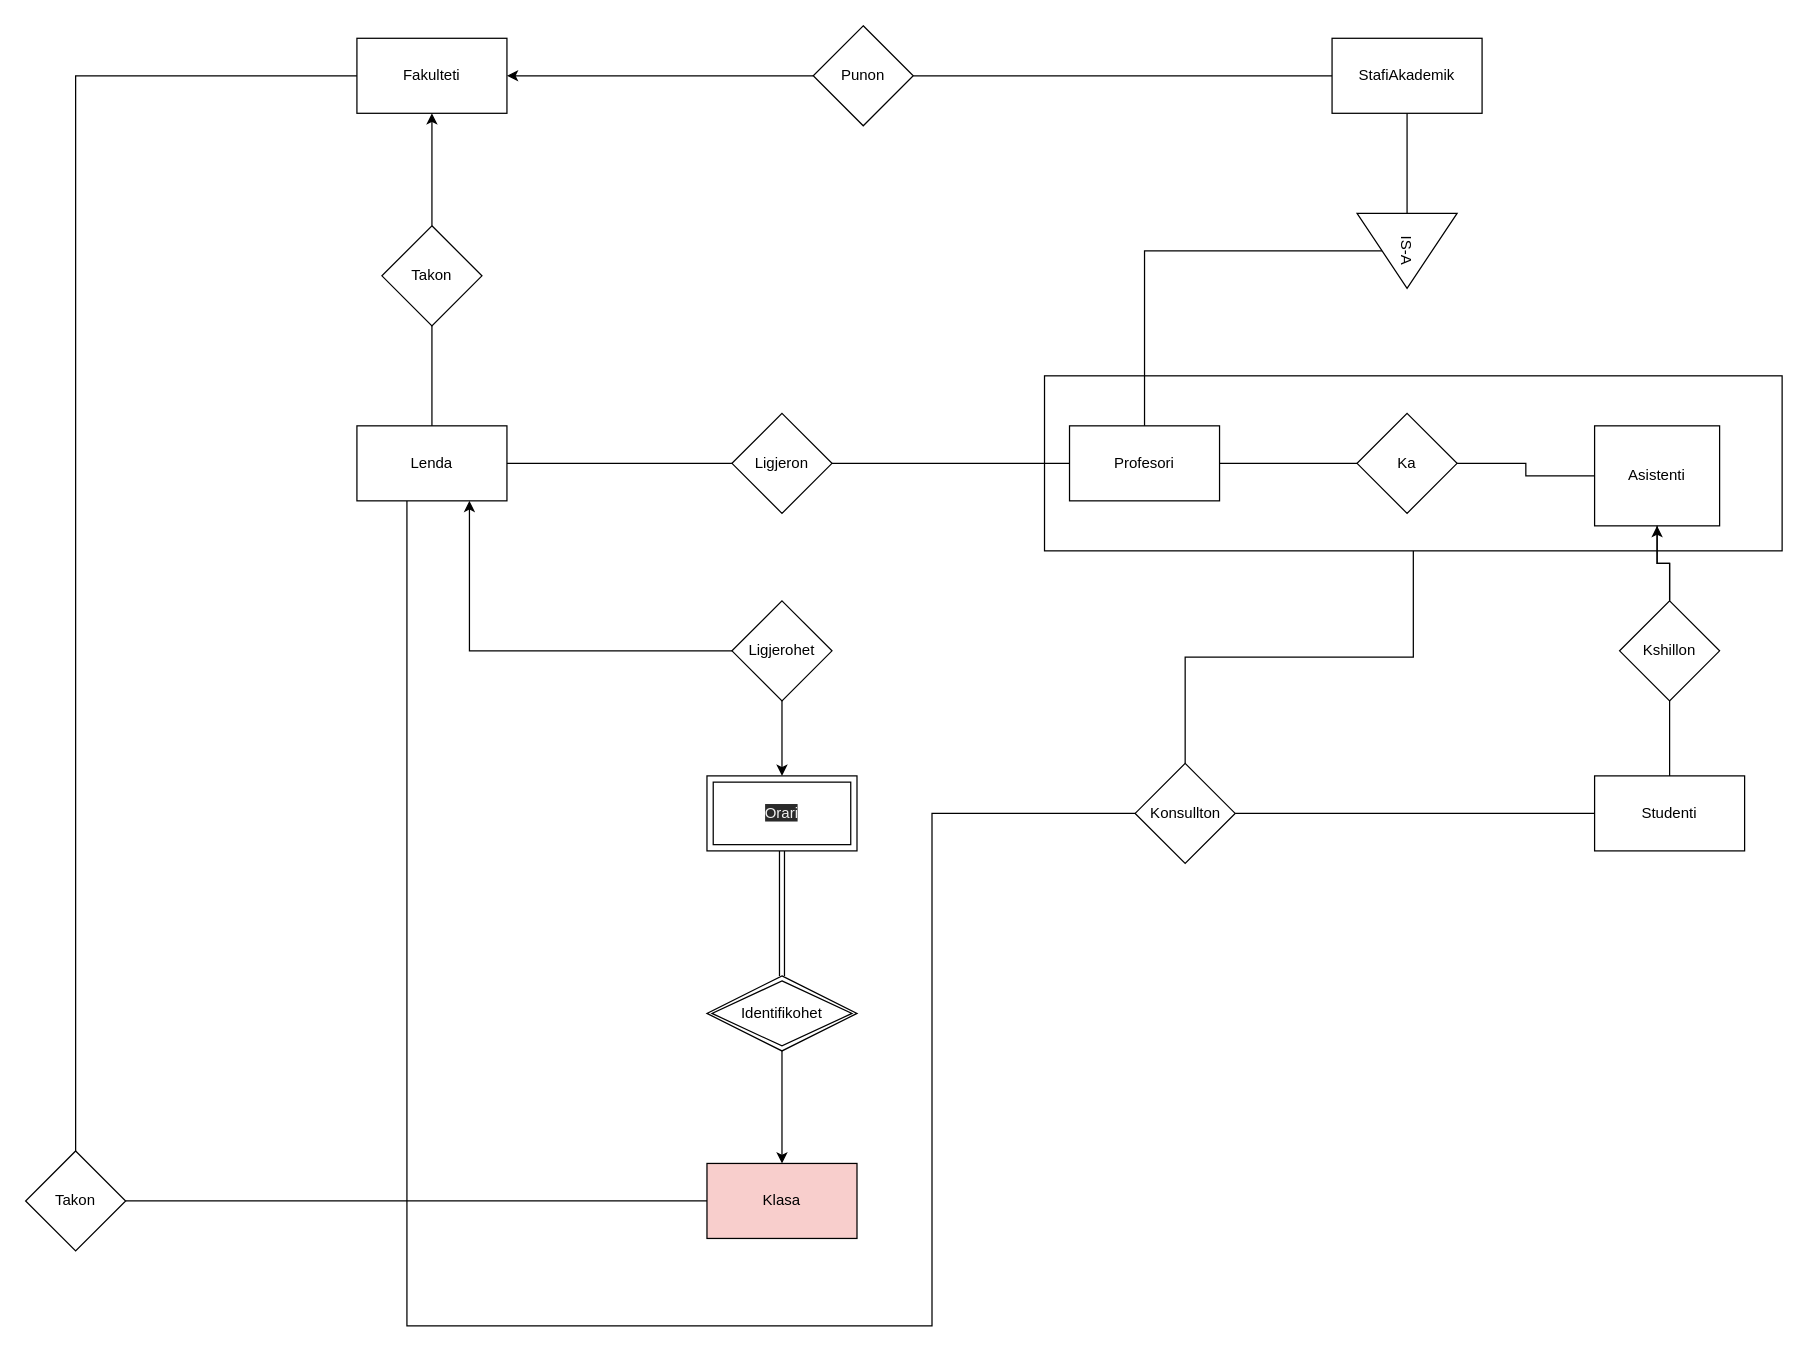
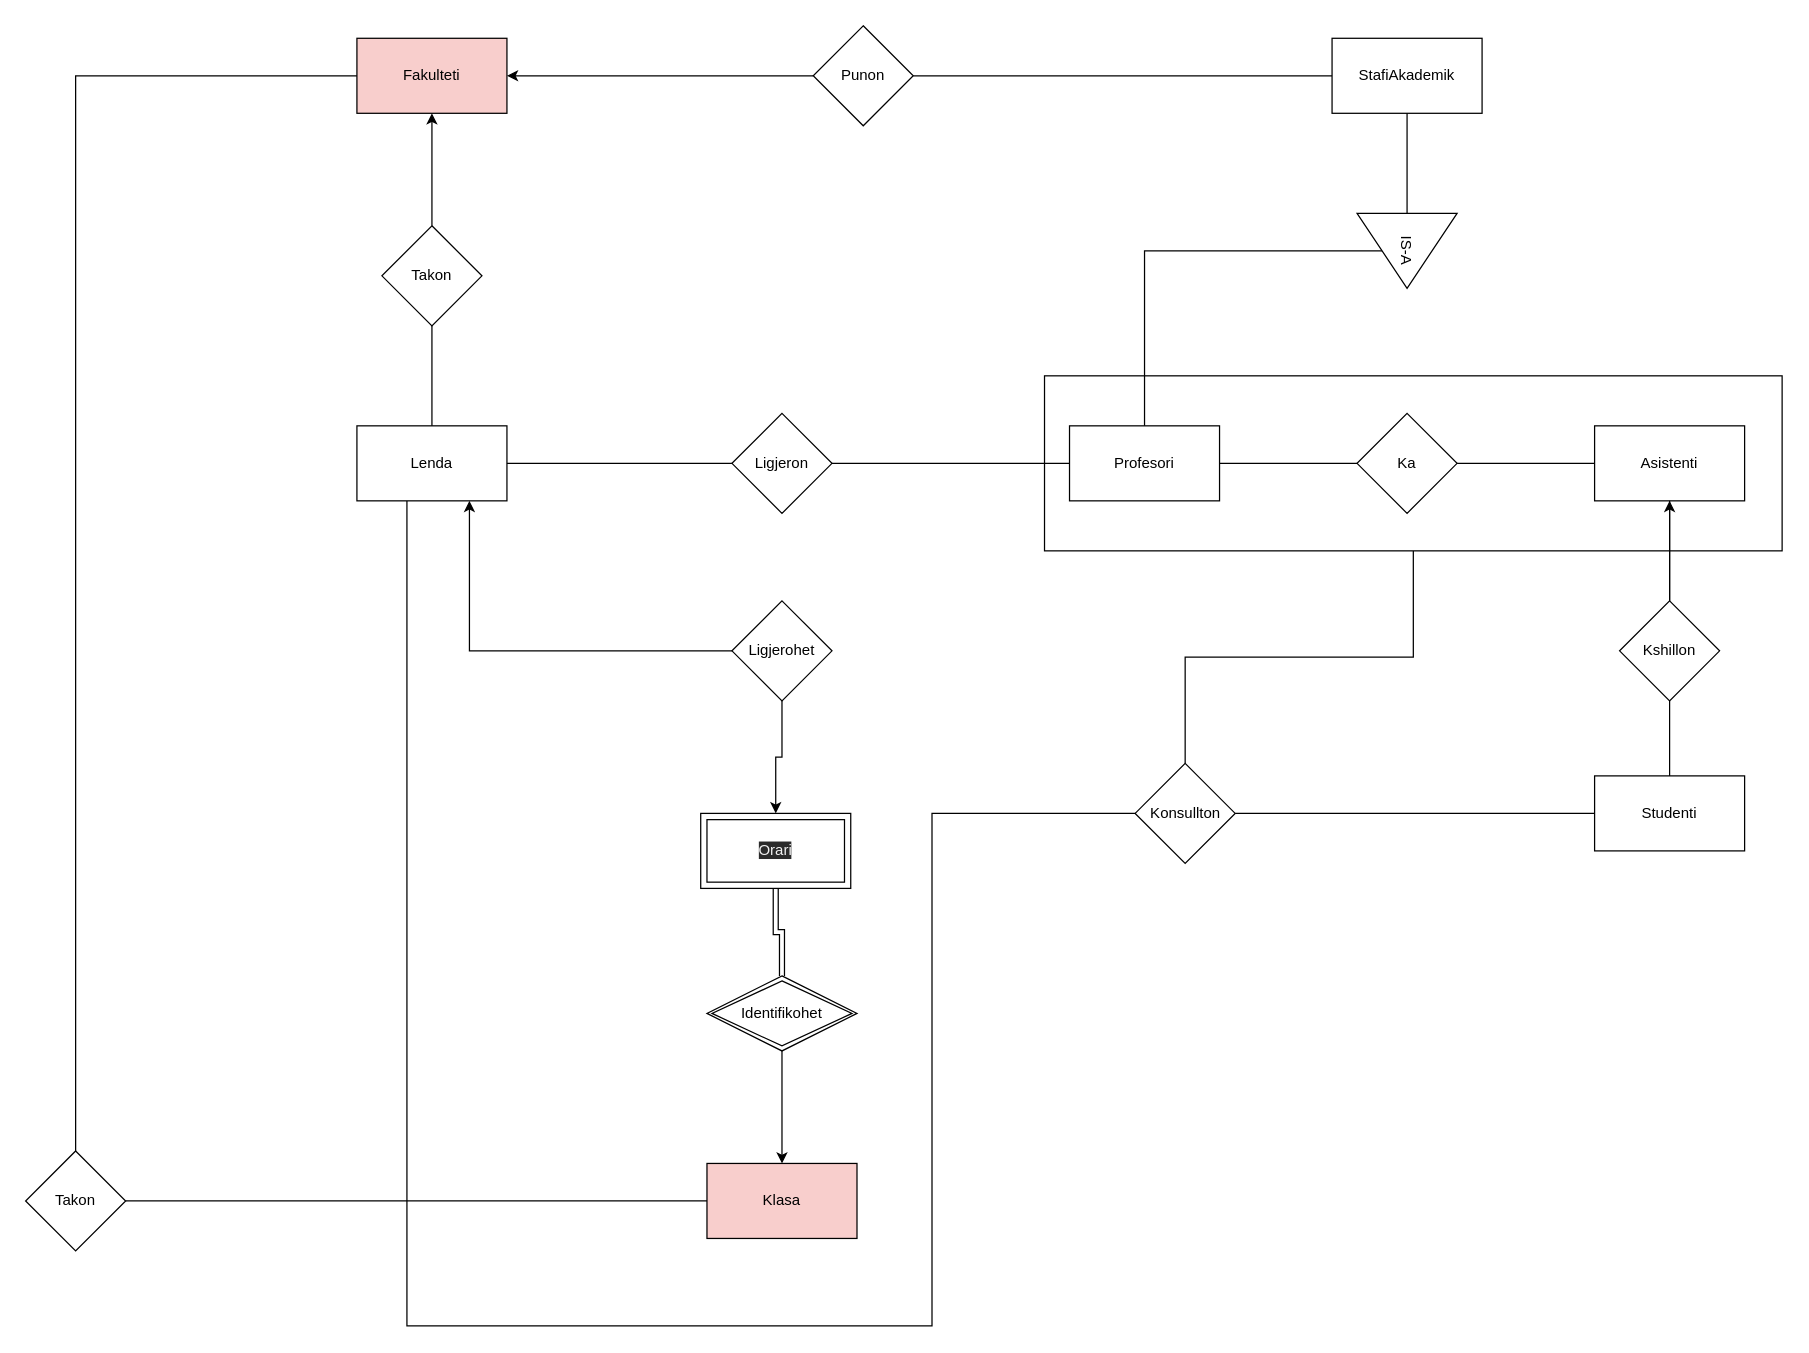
  <mxCell id="0" />
  <mxCell id="1" parent="0" />
  <mxCell id="2" style="edgeStyle=orthogonalEdgeStyle;rounded=0;orthogonalLoop=1;jettySize=auto;html=1;entryX=0.5;entryY=0;entryDx=0;entryDy=0;endArrow=none;endFill=0;" edge="1" parent="1" source="3" target="36"><mxGeometry relative="1" as="geometry" /></mxCell>
  <mxCell id="3" value="" style="rounded=0;whiteSpace=wrap;html=1;" vertex="1" parent="1"><mxGeometry x="835" y="300" width="590" height="140" as="geometry" /></mxCell>
  <mxCell id="4" style="edgeStyle=orthogonalEdgeStyle;rounded=0;orthogonalLoop=1;jettySize=auto;html=1;endArrow=none;endFill=0;" edge="1" parent="1" source="9"><mxGeometry relative="1" as="geometry"><mxPoint x="745" y="420" as="sourcePoint" /><mxPoint x="945" y="650" as="targetPoint" /><Array as="points"><mxPoint x="325" y="1060" /><mxPoint x="745" y="1060" /><mxPoint x="745" y="650" /></Array></mxGeometry></mxCell>
- <mxCell id="5" value="Fakulteti" style="rounded=0;whiteSpace=wrap;html=1;" vertex="1" parent="1"><mxGeometry x="285" y="30" width="120" height="60" as="geometry" /></mxCell>
+ <mxCell id="5" value="Fakulteti" style="rounded=0;whiteSpace=wrap;html=1;fillColor=#f8cecc;" vertex="1" parent="1"><mxGeometry x="285" y="30" width="120" height="60" as="geometry" /></mxCell>
  <mxCell id="6" value="StafiAkademik" style="rounded=0;whiteSpace=wrap;html=1;" vertex="1" parent="1"><mxGeometry x="1065" y="30" width="120" height="60" as="geometry" /></mxCell>
  <mxCell id="7" value="Profesori" style="rounded=0;whiteSpace=wrap;html=1;" vertex="1" parent="1"><mxGeometry x="855" y="340" width="120" height="60" as="geometry" /></mxCell>
- <mxCell id="8" value="Asistenti" style="rounded=0;whiteSpace=wrap;html=1;" vertex="1" parent="1"><mxGeometry x="1275" y="340" width="100" height="80" as="geometry" /></mxCell>
+ <mxCell id="8" value="Asistenti" style="rounded=0;whiteSpace=wrap;html=1;" vertex="1" parent="1"><mxGeometry x="1275" y="340" width="120" height="60" as="geometry" /></mxCell>
  <mxCell id="9" value="Lenda" style="rounded=0;whiteSpace=wrap;html=1;" vertex="1" parent="1"><mxGeometry x="285" y="340" width="120" height="60" as="geometry" /></mxCell>
  <mxCell id="10" style="edgeStyle=orthogonalEdgeStyle;rounded=0;orthogonalLoop=1;jettySize=auto;html=1;entryX=1;entryY=0.5;entryDx=0;entryDy=0;endArrow=none;endFill=0;" edge="1" parent="1" source="11" target="36"><mxGeometry relative="1" as="geometry" /></mxCell>
  <mxCell id="11" value="Studenti" style="rounded=0;whiteSpace=wrap;html=1;" vertex="1" parent="1"><mxGeometry x="1275" y="620" width="120" height="60" as="geometry" /></mxCell>
  <mxCell id="12" style="edgeStyle=orthogonalEdgeStyle;rounded=0;orthogonalLoop=1;jettySize=auto;html=1;endArrow=classic;endFill=1;" edge="1" parent="1" source="14" target="5"><mxGeometry relative="1" as="geometry" /></mxCell>
  <mxCell id="13" style="edgeStyle=orthogonalEdgeStyle;rounded=0;orthogonalLoop=1;jettySize=auto;html=1;endArrow=none;endFill=0;" edge="1" parent="1" source="14" target="6"><mxGeometry relative="1" as="geometry" /></mxCell>
  <mxCell id="14" value="Punon" style="rhombus;whiteSpace=wrap;html=1;" vertex="1" parent="1"><mxGeometry x="650" y="20" width="80" height="80" as="geometry" /></mxCell>
  <mxCell id="15" style="edgeStyle=orthogonalEdgeStyle;rounded=0;orthogonalLoop=1;jettySize=auto;html=1;endArrow=none;endFill=0;" edge="1" parent="1" source="17" target="7"><mxGeometry relative="1" as="geometry" /></mxCell>
  <mxCell id="16" style="edgeStyle=orthogonalEdgeStyle;rounded=0;orthogonalLoop=1;jettySize=auto;html=1;endArrow=none;endFill=0;" edge="1" parent="1" source="17" target="6"><mxGeometry relative="1" as="geometry" /></mxCell>
  <mxCell id="17" value="IS-A" style="triangle;whiteSpace=wrap;html=1;rotation=90;" vertex="1" parent="1"><mxGeometry x="1095" y="160" width="60" height="80" as="geometry" /></mxCell>
  <mxCell id="18" style="edgeStyle=orthogonalEdgeStyle;rounded=0;orthogonalLoop=1;jettySize=auto;html=1;endArrow=none;endFill=0;" edge="1" parent="1" source="20" target="7"><mxGeometry relative="1" as="geometry" /></mxCell>
  <mxCell id="19" style="edgeStyle=orthogonalEdgeStyle;rounded=0;orthogonalLoop=1;jettySize=auto;html=1;endArrow=none;endFill=0;" edge="1" parent="1" source="20" target="9"><mxGeometry relative="1" as="geometry" /></mxCell>
  <mxCell id="20" value="Ligjeron" style="rhombus;whiteSpace=wrap;html=1;" vertex="1" parent="1"><mxGeometry x="585" y="330" width="80" height="80" as="geometry" /></mxCell>
  <mxCell id="21" style="edgeStyle=orthogonalEdgeStyle;rounded=0;orthogonalLoop=1;jettySize=auto;html=1;endArrow=none;endFill=0;" edge="1" parent="1" source="24" target="8"><mxGeometry relative="1" as="geometry" /></mxCell>
  <mxCell id="22" style="edgeStyle=orthogonalEdgeStyle;rounded=0;orthogonalLoop=1;jettySize=auto;html=1;endArrow=none;endFill=0;" edge="1" parent="1" source="24" target="11"><mxGeometry relative="1" as="geometry" /></mxCell>
  <mxCell id="23" value="" style="edgeStyle=orthogonalEdgeStyle;rounded=0;orthogonalLoop=1;jettySize=auto;html=1;endArrow=classic;endFill=1;" edge="1" parent="1" source="24" target="8"><mxGeometry relative="1" as="geometry" /></mxCell>
  <mxCell id="24" value="Kshillon" style="rhombus;whiteSpace=wrap;html=1;" vertex="1" parent="1"><mxGeometry x="1295" y="480" width="80" height="80" as="geometry" /></mxCell>
  <mxCell id="25" style="edgeStyle=orthogonalEdgeStyle;rounded=0;orthogonalLoop=1;jettySize=auto;html=1;endArrow=none;endFill=0;" edge="1" parent="1" source="27" target="8"><mxGeometry relative="1" as="geometry" /></mxCell>
  <mxCell id="26" style="edgeStyle=orthogonalEdgeStyle;rounded=0;orthogonalLoop=1;jettySize=auto;html=1;endArrow=none;endFill=0;" edge="1" parent="1" source="27" target="7"><mxGeometry relative="1" as="geometry" /></mxCell>
  <mxCell id="27" value="Ka" style="rhombus;whiteSpace=wrap;html=1;" vertex="1" parent="1"><mxGeometry x="1085" y="330" width="80" height="80" as="geometry" /></mxCell>
  <mxCell id="28" style="edgeStyle=orthogonalEdgeStyle;rounded=0;orthogonalLoop=1;jettySize=auto;html=1;endArrow=classic;endFill=1;" edge="1" parent="1" source="30" target="5"><mxGeometry relative="1" as="geometry" /></mxCell>
  <mxCell id="29" style="edgeStyle=orthogonalEdgeStyle;rounded=0;orthogonalLoop=1;jettySize=auto;html=1;endArrow=none;endFill=0;" edge="1" parent="1" source="30" target="9"><mxGeometry relative="1" as="geometry" /></mxCell>
  <mxCell id="30" value="Takon" style="rhombus;whiteSpace=wrap;html=1;" vertex="1" parent="1"><mxGeometry x="305" y="180" width="80" height="80" as="geometry" /></mxCell>
- <mxCell id="31" value="&#10;&#10;&lt;span style=&quot;color: rgb(240, 240, 240); font-family: helvetica; font-size: 12px; font-style: normal; font-weight: 400; letter-spacing: normal; text-align: center; text-indent: 0px; text-transform: none; word-spacing: 0px; background-color: rgb(42, 42, 42); display: inline; float: none;&quot;&gt;Orari&lt;/span&gt;&#10;&#10;" style="shape=ext;margin=3;double=1;whiteSpace=wrap;html=1;align=center;" vertex="1" parent="1"><mxGeometry x="565" y="620" width="120" height="60" as="geometry" /></mxCell>
+ <mxCell id="31" value="&#10;&#10;&lt;span style=&quot;color: rgb(240, 240, 240); font-family: helvetica; font-size: 12px; font-style: normal; font-weight: 400; letter-spacing: normal; text-align: center; text-indent: 0px; text-transform: none; word-spacing: 0px; background-color: rgb(42, 42, 42); display: inline; float: none;&quot;&gt;Orari&lt;/span&gt;&#10;&#10;" style="shape=ext;margin=3;double=1;whiteSpace=wrap;html=1;align=center;" vertex="1" parent="1"><mxGeometry x="560" y="650" width="120" height="60" as="geometry" /></mxCell>
  <mxCell id="32" value="Klasa" style="rounded=0;whiteSpace=wrap;html=1;fillColor=#f8cecc;" vertex="1" parent="1"><mxGeometry x="565" y="930" width="120" height="60" as="geometry" /></mxCell>
  <mxCell id="33" style="edgeStyle=orthogonalEdgeStyle;rounded=0;orthogonalLoop=1;jettySize=auto;html=1;endArrow=none;endFill=0;" edge="1" parent="1" source="35" target="32"><mxGeometry relative="1" as="geometry" /></mxCell>
  <mxCell id="34" style="edgeStyle=orthogonalEdgeStyle;rounded=0;orthogonalLoop=1;jettySize=auto;html=1;entryX=0;entryY=0.5;entryDx=0;entryDy=0;endArrow=none;endFill=0;" edge="1" parent="1" source="35" target="5"><mxGeometry relative="1" as="geometry"><Array as="points"><mxPoint x="60" y="60" /></Array></mxGeometry></mxCell>
  <mxCell id="35" value="Takon" style="rhombus;whiteSpace=wrap;html=1;" vertex="1" parent="1"><mxGeometry x="20" y="920" width="80" height="80" as="geometry" /></mxCell>
  <mxCell id="36" value="Konsullton" style="rhombus;whiteSpace=wrap;html=1;" vertex="1" parent="1"><mxGeometry x="907.5" y="610" width="80" height="80" as="geometry" /></mxCell>
  <mxCell id="37" style="edgeStyle=orthogonalEdgeStyle;rounded=0;orthogonalLoop=1;jettySize=auto;html=1;endArrow=classic;endFill=1;entryX=0.75;entryY=1;entryDx=0;entryDy=0;" edge="1" parent="1" source="39" target="9"><mxGeometry relative="1" as="geometry"><mxPoint x="625" y="420" as="targetPoint" /></mxGeometry></mxCell>
  <mxCell id="38" style="edgeStyle=orthogonalEdgeStyle;rounded=0;orthogonalLoop=1;jettySize=auto;html=1;endArrow=classic;endFill=1;" edge="1" parent="1" source="39" target="31"><mxGeometry relative="1" as="geometry" /></mxCell>
  <mxCell id="39" value="Ligjerohet" style="rhombus;whiteSpace=wrap;html=1;" vertex="1" parent="1"><mxGeometry x="585" y="480" width="80" height="80" as="geometry" /></mxCell>
  <mxCell id="40" style="edgeStyle=orthogonalEdgeStyle;rounded=0;orthogonalLoop=1;jettySize=auto;html=1;endArrow=classic;endFill=1;shape=link;" edge="1" parent="1" source="42" target="31"><mxGeometry relative="1" as="geometry" /></mxCell>
  <mxCell id="41" style="edgeStyle=orthogonalEdgeStyle;rounded=0;orthogonalLoop=1;jettySize=auto;html=1;endArrow=classic;endFill=1;" edge="1" parent="1" source="42" target="32"><mxGeometry relative="1" as="geometry" /></mxCell>
  <mxCell id="42" value="Identifikohet" style="shape=rhombus;double=1;perimeter=rhombusPerimeter;whiteSpace=wrap;html=1;align=center;" vertex="1" parent="1"><mxGeometry x="565" y="780" width="120" height="60" as="geometry" /></mxCell>
